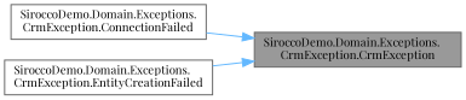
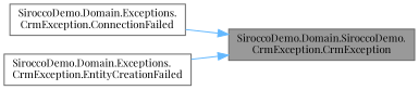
  digraph {
    rankdir=RL
    fontname="Playfair Display"
    node [color=grey40 fillcolor=white fontname="Playfair Display" fontsize=10 shape=box style=filled]
    edge [color=steelblue1 dir=back fontname="Playfair Display" fontsize=10 labelfontname=Helvetica labelfontsize=10 style=solid]
-   n1 [color=gray40 fillcolor=grey60 fontcolor=black height=0.2 label="SiroccoDemo.Domain.Exceptions.\lCrmException.CrmException" width=0.4]
+   n1 [color=gray40 fillcolor=grey60 fontcolor=black height=0.2 label="SiroccoDemo.Domain.SiroccoDemo.\lCrmException.CrmException" width=0.4]
    n2 [height=0.2 label="SiroccoDemo.Domain.Exceptions.\lCrmException.ConnectionFailed" width=0.4]
    n3 [height=0.2 label="SiroccoDemo.Domain.Exceptions.\lCrmException.EntityCreationFailed" width=0.4]
    n1 -> n2
    n1 -> n3
  }
